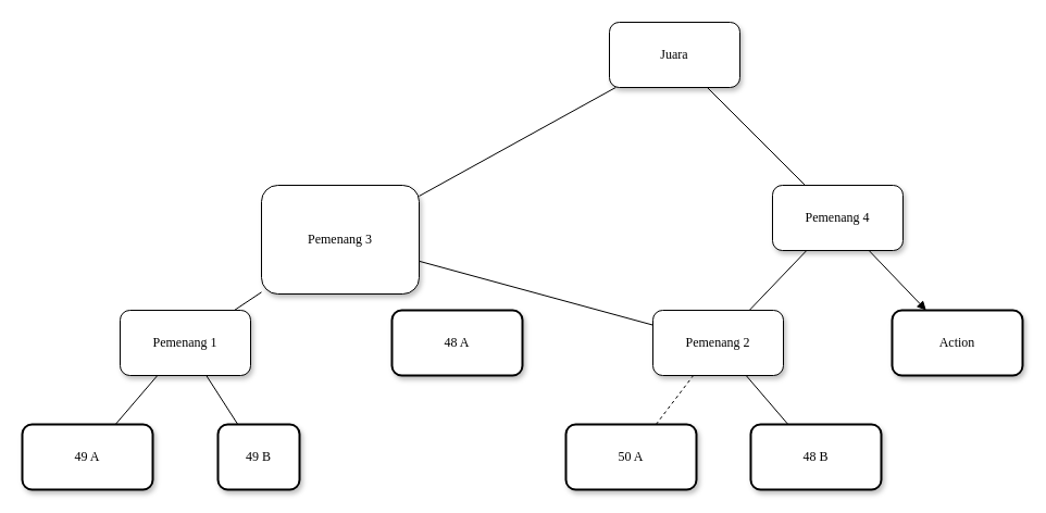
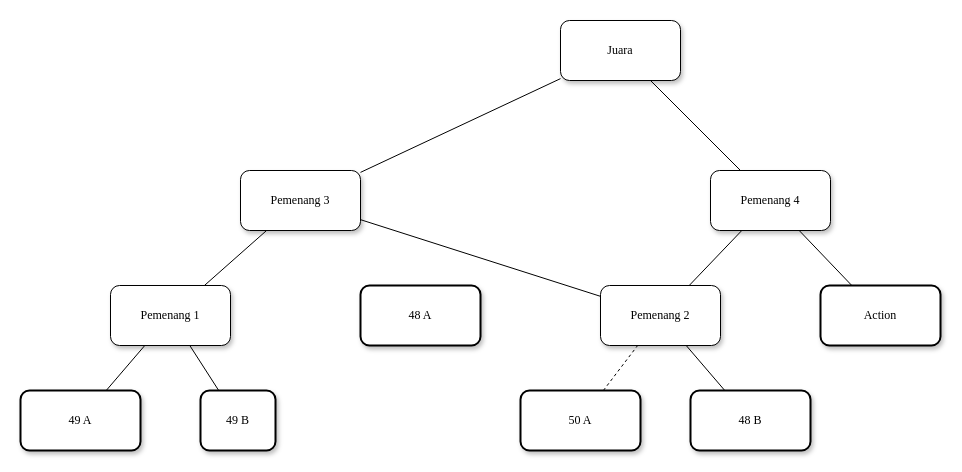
  <mxCell id="0" />
  <mxCell id="1" parent="0" />
  <mxCell id="2" value="&lt;span&gt;Juara&lt;/span&gt;" style="whiteSpace=wrap;html=1;rounded=1;shadow=1;labelBackgroundColor=none;strokeWidth=1;fontFamily=Verdana;fontSize=12;align=center;" parent="1" vertex="1"><mxGeometry x="560" y="20" width="120" height="60" as="geometry" /></mxCell>
- <mxCell id="3" value="&lt;span&gt;Pemenang 3&lt;/span&gt;" style="whiteSpace=wrap;html=1;rounded=1;shadow=1;labelBackgroundColor=none;strokeWidth=1;fontFamily=Verdana;fontSize=12;align=center;" parent="1" vertex="1"><mxGeometry x="240" y="170" width="145" height="100" as="geometry" /></mxCell>
+ <mxCell id="3" value="&lt;span&gt;Pemenang 3&lt;/span&gt;" style="whiteSpace=wrap;html=1;rounded=1;shadow=1;labelBackgroundColor=none;strokeWidth=1;fontFamily=Verdana;fontSize=12;align=center;" parent="1" vertex="1"><mxGeometry x="240" y="170" width="120" height="60" as="geometry" /></mxCell>
  <mxCell id="4" value="&lt;span&gt;Pemenang 4&lt;/span&gt;" style="whiteSpace=wrap;html=1;rounded=1;shadow=1;labelBackgroundColor=none;strokeWidth=1;fontFamily=Verdana;fontSize=12;align=center;" parent="1" vertex="1"><mxGeometry x="710" y="170" width="120" height="60" as="geometry" /></mxCell>
  <mxCell id="5" value="&lt;span&gt;48 A&lt;/span&gt;" style="whiteSpace=wrap;html=1;rounded=1;shadow=1;labelBackgroundColor=none;strokeWidth=2;fontFamily=Verdana;fontSize=12;align=center;" parent="1" vertex="1"><mxGeometry x="360" y="285" width="120" height="60" as="geometry" /></mxCell>
  <mxCell id="6" value="&lt;span&gt;Action&lt;/span&gt;" style="whiteSpace=wrap;html=1;rounded=1;shadow=1;labelBackgroundColor=none;strokeWidth=2;fontFamily=Verdana;fontSize=12;align=center;" parent="1" vertex="1"><mxGeometry x="820" y="285" width="120" height="60" as="geometry" /></mxCell>
  <mxCell id="7" value="&lt;span&gt;Pemenang 1&lt;/span&gt;" style="whiteSpace=wrap;html=1;rounded=1;shadow=1;labelBackgroundColor=none;strokeWidth=1;fontFamily=Verdana;fontSize=12;align=center;" parent="1" vertex="1"><mxGeometry x="110" y="285" width="120" height="60" as="geometry" /></mxCell>
  <mxCell id="8" value="&lt;span&gt;Pemenang 2&lt;/span&gt;" style="whiteSpace=wrap;html=1;rounded=1;shadow=1;labelBackgroundColor=none;strokeWidth=1;fontFamily=Verdana;fontSize=12;align=center;" parent="1" vertex="1"><mxGeometry x="600" y="285" width="120" height="60" as="geometry" /></mxCell>
  <mxCell id="9" value="49 A" style="whiteSpace=wrap;html=1;rounded=1;shadow=1;labelBackgroundColor=none;strokeWidth=2;fontFamily=Verdana;fontSize=12;align=center;" parent="1" vertex="1"><mxGeometry x="20" y="390" width="120" height="60" as="geometry" /></mxCell>
  <mxCell id="10" value="&lt;span&gt;49 B&lt;/span&gt;" style="whiteSpace=wrap;html=1;rounded=1;shadow=1;labelBackgroundColor=none;strokeWidth=2;fontFamily=Verdana;fontSize=12;align=center;" parent="1" vertex="1"><mxGeometry x="200" y="390" width="75" height="60" as="geometry" /></mxCell>
  <mxCell id="11" value="&lt;span&gt;50 A&lt;/span&gt;" style="whiteSpace=wrap;html=1;rounded=1;shadow=1;labelBackgroundColor=none;strokeWidth=2;fontFamily=Verdana;fontSize=12;align=center;" parent="1" vertex="1"><mxGeometry x="520" y="390" width="120" height="60" as="geometry" /></mxCell>
  <mxCell id="12" style="rounded=1;orthogonalLoop=1;jettySize=auto;html=1;endArrow=none;endFill=0;" edge="1" parent="1" source="13" target="8"><mxGeometry relative="1" as="geometry" /></mxCell>
  <mxCell id="13" value="&lt;span&gt;48 B&lt;/span&gt;" style="whiteSpace=wrap;html=1;rounded=1;shadow=1;labelBackgroundColor=none;strokeWidth=2;fontFamily=Verdana;fontSize=12;align=center;" parent="1" vertex="1"><mxGeometry x="690" y="390" width="120" height="60" as="geometry" /></mxCell>
  <mxCell id="14" value="" style="endArrow=none;html=1;rounded=1;" edge="1" parent="1" source="10" target="7"><mxGeometry width="50" height="50" relative="1" as="geometry"><mxPoint x="480" y="280" as="sourcePoint" /><mxPoint x="530" y="230" as="targetPoint" /></mxGeometry></mxCell>
  <mxCell id="15" value="" style="endArrow=none;html=1;rounded=1;" edge="1" parent="1" source="9" target="7"><mxGeometry width="50" height="50" relative="1" as="geometry"><mxPoint x="244" y="400" as="sourcePoint" /><mxPoint x="206" y="355" as="targetPoint" /></mxGeometry></mxCell>
  <mxCell id="16" value="" style="endArrow=none;html=1;rounded=1;" edge="1" parent="1" source="3" target="7"><mxGeometry width="50" height="50" relative="1" as="geometry"><mxPoint x="116" y="400" as="sourcePoint" /><mxPoint x="154" y="355" as="targetPoint" /></mxGeometry></mxCell>
  <mxCell id="17" value="" style="endArrow=none;html=1;rounded=1;" edge="1" parent="1" source="3" target="8"><mxGeometry width="50" height="50" relative="1" as="geometry"><mxPoint x="126" y="410" as="sourcePoint" /><mxPoint x="164" y="365" as="targetPoint" /></mxGeometry></mxCell>
  <mxCell id="18" value="" style="endArrow=none;html=1;rounded=1;" edge="1" parent="1" source="3" target="2"><mxGeometry width="50" height="50" relative="1" as="geometry"><mxPoint x="341" y="240" as="sourcePoint" /><mxPoint x="399" y="295" as="targetPoint" /></mxGeometry></mxCell>
  <mxCell id="19" value="" style="endArrow=none;html=1;rounded=1;" edge="1" parent="1" source="4" target="2"><mxGeometry width="50" height="50" relative="1" as="geometry"><mxPoint x="360" y="180" as="sourcePoint" /><mxPoint x="510" y="90" as="targetPoint" /></mxGeometry></mxCell>
  <mxCell id="20" value="" style="endArrow=none;html=1;rounded=1;" edge="1" parent="1" source="4" target="8"><mxGeometry width="50" height="50" relative="1" as="geometry"><mxPoint x="736" y="180" as="sourcePoint" /><mxPoint x="604" y="90" as="targetPoint" /></mxGeometry></mxCell>
- <mxCell id="21" value="" style="endArrow=block;html=1;rounded=1;" edge="1" parent="1" source="4" target="6"><mxGeometry width="50" height="50" relative="1" as="geometry"><mxPoint x="746" y="190" as="sourcePoint" /><mxPoint x="614" y="100" as="targetPoint" /></mxGeometry></mxCell>
+ <mxCell id="21" value="" style="endArrow=none;html=1;rounded=1;" edge="1" parent="1" source="4" target="6"><mxGeometry width="50" height="50" relative="1" as="geometry"><mxPoint x="746" y="190" as="sourcePoint" /><mxPoint x="614" y="100" as="targetPoint" /></mxGeometry></mxCell>
  <mxCell id="22" value="" style="endArrow=none;html=1;rounded=1;dashed=1;" edge="1" parent="1" source="11" target="8"><mxGeometry width="50" height="50" relative="1" as="geometry"><mxPoint x="809" y="240" as="sourcePoint" /><mxPoint x="861" y="295" as="targetPoint" /></mxGeometry></mxCell>
